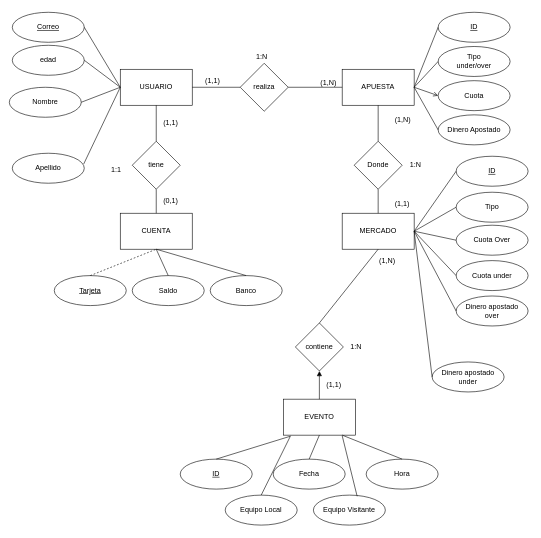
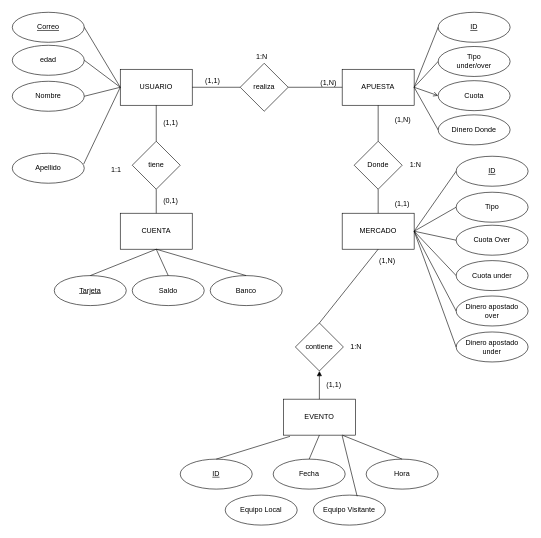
  <mxCell id="0" />
  <mxCell id="1" parent="0" />
  <mxCell id="2" value="USUARIO" style="rounded=0;whiteSpace=wrap;html=1;" vertex="1" parent="1"><mxGeometry x="200" y="115" width="120" height="60" as="geometry" /></mxCell>
  <mxCell id="3" value="tiene" style="rhombus;whiteSpace=wrap;html=1;" vertex="1" parent="1"><mxGeometry x="220" y="235" width="80" height="80" as="geometry" /></mxCell>
  <mxCell id="4" value="CUENTA" style="rounded=0;whiteSpace=wrap;html=1;" vertex="1" parent="1"><mxGeometry x="200" y="355" width="120" height="60" as="geometry" /></mxCell>
  <mxCell id="5" value="" style="endArrow=none;html=1;exitX=0.5;exitY=0;exitDx=0;exitDy=0;entryX=0.5;entryY=1;entryDx=0;entryDy=0;" edge="1" parent="1" source="3" target="2"><mxGeometry width="50" height="50" relative="1" as="geometry"><mxPoint x="430" y="265" as="sourcePoint" /><mxPoint x="480" y="215" as="targetPoint" /></mxGeometry></mxCell>
  <mxCell id="6" value="" style="endArrow=none;html=1;exitX=0.5;exitY=1;exitDx=0;exitDy=0;entryX=0.5;entryY=0;entryDx=0;entryDy=0;" edge="1" parent="1" source="3" target="4"><mxGeometry width="50" height="50" relative="1" as="geometry"><mxPoint x="270" y="245" as="sourcePoint" /><mxPoint x="260" y="345" as="targetPoint" /></mxGeometry></mxCell>
  <mxCell id="7" value="(0,1)" style="text;html=1;resizable=0;points=[];autosize=1;align=left;verticalAlign=top;spacingTop=-4;" vertex="1" parent="1"><mxGeometry x="270" y="325" width="40" height="20" as="geometry" /></mxCell>
  <mxCell id="8" value="(1,1)" style="text;html=1;resizable=0;points=[];autosize=1;align=left;verticalAlign=top;spacingTop=-4;" vertex="1" parent="1"><mxGeometry x="270" y="195" width="40" height="20" as="geometry" /></mxCell>
  <mxCell id="9" value="&lt;u&gt;Tarjeta&lt;/u&gt;" style="ellipse;whiteSpace=wrap;html=1;" vertex="1" parent="1"><mxGeometry y="459" width="120" height="50" as="geometry" x="90" /></mxCell>
  <mxCell id="10" value="Saldo" style="ellipse;whiteSpace=wrap;html=1;" vertex="1" parent="1"><mxGeometry x="220" y="459" width="120" height="50" as="geometry" /></mxCell>
- <mxCell id="11" value="" style="endArrow=none;html=1;exitX=0.5;exitY=0;exitDx=0;exitDy=0;entryX=0.5;entryY=1;entryDx=0;entryDy=0;dashed=1;" edge="1" parent="1" source="9" target="4"><mxGeometry width="50" height="50" relative="1" as="geometry"><mxPoint x="270" y="245" as="sourcePoint" /><mxPoint x="270" y="185" as="targetPoint" /></mxGeometry></mxCell>
+ <mxCell id="11" value="" style="endArrow=none;html=1;exitX=0.5;exitY=0;exitDx=0;exitDy=0;entryX=0.5;entryY=1;entryDx=0;entryDy=0;" edge="1" parent="1" source="9" target="4"><mxGeometry width="50" height="50" relative="1" as="geometry"><mxPoint x="270" y="245" as="sourcePoint" /><mxPoint x="270" y="185" as="targetPoint" /></mxGeometry></mxCell>
  <mxCell id="12" value="" style="endArrow=none;html=1;exitX=0.5;exitY=0;exitDx=0;exitDy=0;" edge="1" parent="1" source="10"><mxGeometry width="50" height="50" relative="1" as="geometry"><mxPoint x="160" y="469" as="sourcePoint" /><mxPoint x="260" y="415" as="targetPoint" /></mxGeometry></mxCell>
  <mxCell id="13" value="Banco" style="ellipse;whiteSpace=wrap;html=1;" vertex="1" parent="1"><mxGeometry x="350" y="459" width="120" height="50" as="geometry" /></mxCell>
  <mxCell id="14" value="" style="endArrow=none;html=1;exitX=0.5;exitY=0;exitDx=0;exitDy=0;" edge="1" parent="1" source="13"><mxGeometry width="50" height="50" relative="1" as="geometry"><mxPoint x="400" y="455" as="sourcePoint" /><mxPoint x="260" y="415" as="targetPoint" /></mxGeometry></mxCell>
  <mxCell id="15" value="&lt;u&gt;Correo&lt;/u&gt;" style="ellipse;whiteSpace=wrap;html=1;" vertex="1" parent="1"><mxGeometry x="20" y="20" width="120" height="50" as="geometry" /></mxCell>
- <mxCell id="16" value="Nombre" style="ellipse;whiteSpace=wrap;html=1;" vertex="1" parent="1"><mxGeometry x="15" y="145" width="120" height="50" as="geometry" /></mxCell>
+ <mxCell id="16" value="Nombre" style="ellipse;whiteSpace=wrap;html=1;" vertex="1" parent="1"><mxGeometry x="20" y="135" width="120" height="50" as="geometry" /></mxCell>
  <mxCell id="17" value="edad" style="ellipse;whiteSpace=wrap;html=1;" vertex="1" parent="1"><mxGeometry x="20" y="75" width="120" height="50" as="geometry" /></mxCell>
  <mxCell id="18" value="Apellido" style="ellipse;whiteSpace=wrap;html=1;" vertex="1" parent="1"><mxGeometry x="20" y="255" width="120" height="50" as="geometry" /></mxCell>
  <mxCell id="19" value="" style="endArrow=none;html=1;exitX=0;exitY=0.5;exitDx=0;exitDy=0;entryX=1;entryY=0.5;entryDx=0;entryDy=0;" edge="1" parent="1" source="2" target="15"><mxGeometry width="50" height="50" relative="1" as="geometry"><mxPoint x="270" y="245" as="sourcePoint" /><mxPoint x="270" y="185" as="targetPoint" /></mxGeometry></mxCell>
  <mxCell id="20" value="" style="endArrow=none;html=1;entryX=1;entryY=0.5;entryDx=0;entryDy=0;" edge="1" parent="1" target="17"><mxGeometry width="50" height="50" relative="1" as="geometry"><mxPoint x="200" y="145" as="sourcePoint" /><mxPoint x="150" y="55" as="targetPoint" /></mxGeometry></mxCell>
  <mxCell id="21" value="" style="endArrow=none;html=1;exitX=0;exitY=0.5;exitDx=0;exitDy=0;entryX=1;entryY=0.5;entryDx=0;entryDy=0;" edge="1" parent="1" source="2" target="16"><mxGeometry width="50" height="50" relative="1" as="geometry"><mxPoint x="220" y="165" as="sourcePoint" /><mxPoint x="160" y="65" as="targetPoint" /></mxGeometry></mxCell>
  <mxCell id="22" value="" style="endArrow=none;html=1;exitX=0;exitY=0.5;exitDx=0;exitDy=0;entryX=0.992;entryY=0.36;entryDx=0;entryDy=0;entryPerimeter=0;" edge="1" parent="1" source="2" target="18"><mxGeometry width="50" height="50" relative="1" as="geometry"><mxPoint x="230" y="175" as="sourcePoint" /><mxPoint x="170" y="75" as="targetPoint" /></mxGeometry></mxCell>
  <mxCell id="23" value="realiza" style="rhombus;whiteSpace=wrap;html=1;" vertex="1" parent="1"><mxGeometry x="400" y="105" width="80" height="80" as="geometry" /></mxCell>
  <mxCell id="24" value="APUESTA" style="rounded=0;whiteSpace=wrap;html=1;" vertex="1" parent="1"><mxGeometry x="570" y="115" width="120" height="60" as="geometry" /></mxCell>
  <mxCell id="25" value="" style="endArrow=none;html=1;exitX=0;exitY=0.5;exitDx=0;exitDy=0;entryX=1;entryY=0.5;entryDx=0;entryDy=0;" edge="1" parent="1" source="23" target="2"><mxGeometry width="50" height="50" relative="1" as="geometry"><mxPoint x="270" y="245" as="sourcePoint" /><mxPoint x="270" y="185" as="targetPoint" /></mxGeometry></mxCell>
  <mxCell id="26" value="" style="endArrow=none;html=1;exitX=1;exitY=0.5;exitDx=0;exitDy=0;entryX=0;entryY=0.5;entryDx=0;entryDy=0;" edge="1" parent="1" source="23" target="24"><mxGeometry width="50" height="50" relative="1" as="geometry"><mxPoint x="410" y="155" as="sourcePoint" /><mxPoint x="330" y="155" as="targetPoint" /></mxGeometry></mxCell>
  <mxCell id="27" value="(1,1)" style="text;html=1;resizable=0;points=[];autosize=1;align=left;verticalAlign=top;spacingTop=-4;" vertex="1" parent="1"><mxGeometry x="340" y="125" width="40" height="20" as="geometry" /></mxCell>
  <mxCell id="28" value="(1,N)" style="text;html=1;resizable=0;points=[];autosize=1;align=left;verticalAlign=top;spacingTop=-4;" vertex="1" parent="1"><mxGeometry x="532" y="127" width="40" height="20" as="geometry" /></mxCell>
  <mxCell id="29" value="1:1" style="text;html=1;resizable=0;points=[];autosize=1;align=left;verticalAlign=top;spacingTop=-4;" vertex="1" parent="1"><mxGeometry x="183" y="273" width="30" height="20" as="geometry" /></mxCell>
  <mxCell id="30" value="1:N" style="text;html=1;resizable=0;points=[];autosize=1;align=left;verticalAlign=top;spacingTop=-4;" vertex="1" parent="1"><mxGeometry x="425" y="85" width="30" height="20" as="geometry" /></mxCell>
  <mxCell id="31" value="&lt;u&gt;ID&lt;/u&gt;" style="ellipse;whiteSpace=wrap;html=1;" vertex="1" parent="1"><mxGeometry x="730" y="20" width="120" height="50" as="geometry" /></mxCell>
  <mxCell id="32" value="Tipo&lt;br&gt;under/over" style="ellipse;whiteSpace=wrap;html=1;" vertex="1" parent="1"><mxGeometry x="730" y="77" width="120" height="50" as="geometry" /></mxCell>
  <mxCell id="33" value="Cuota" style="ellipse;whiteSpace=wrap;html=1;" vertex="1" parent="1"><mxGeometry x="730" y="134" width="120" height="50" as="geometry" /></mxCell>
- <mxCell id="34" value="Dinero Apostado" style="ellipse;whiteSpace=wrap;html=1;" vertex="1" parent="1"><mxGeometry x="730" y="191" width="120" height="50" as="geometry" /></mxCell>
+ <mxCell id="34" value="Dinero Donde" style="ellipse;whiteSpace=wrap;html=1;" vertex="1" parent="1"><mxGeometry x="730" y="191" width="120" height="50" as="geometry" /></mxCell>
  <mxCell id="35" value="" style="endArrow=none;html=1;exitX=1;exitY=0.5;exitDx=0;exitDy=0;entryX=0;entryY=0.5;entryDx=0;entryDy=0;" edge="1" parent="1" source="24" target="31"><mxGeometry width="50" height="50" relative="1" as="geometry"><mxPoint x="490" y="155" as="sourcePoint" /><mxPoint x="580" y="155" as="targetPoint" /></mxGeometry></mxCell>
  <mxCell id="36" value="" style="endArrow=none;html=1;entryX=0;entryY=0.5;entryDx=0;entryDy=0;" edge="1" parent="1" target="32"><mxGeometry width="50" height="50" relative="1" as="geometry"><mxPoint x="690" y="145" as="sourcePoint" /><mxPoint x="740" y="55" as="targetPoint" /></mxGeometry></mxCell>
  <mxCell id="37" value="" style="endArrow=open;html=1;entryX=0;entryY=0.5;entryDx=0;entryDy=0;exitX=1;exitY=0.5;exitDx=0;exitDy=0;" edge="1" parent="1" source="24" target="33"><mxGeometry width="50" height="50" relative="1" as="geometry"><mxPoint x="700" y="155" as="sourcePoint" /><mxPoint x="740" y="112" as="targetPoint" /></mxGeometry></mxCell>
  <mxCell id="38" value="" style="endArrow=none;html=1;entryX=0;entryY=0.5;entryDx=0;entryDy=0;" edge="1" parent="1" target="34"><mxGeometry width="50" height="50" relative="1" as="geometry"><mxPoint x="690" y="145" as="sourcePoint" /><mxPoint x="750" y="122" as="targetPoint" /></mxGeometry></mxCell>
  <mxCell id="39" value="Donde" style="rhombus;whiteSpace=wrap;html=1;" vertex="1" parent="1"><mxGeometry x="590" y="235" width="80" height="80" as="geometry" /></mxCell>
  <mxCell id="40" value="MERCADO" style="rounded=0;whiteSpace=wrap;html=1;" vertex="1" parent="1"><mxGeometry x="570" y="355" width="120" height="60" as="geometry" /></mxCell>
  <mxCell id="41" value="" style="endArrow=none;html=1;exitX=0.5;exitY=1;exitDx=0;exitDy=0;entryX=0.5;entryY=0;entryDx=0;entryDy=0;" edge="1" parent="1" source="24" target="39"><mxGeometry width="50" height="50" relative="1" as="geometry"><mxPoint x="490" y="155" as="sourcePoint" /><mxPoint x="580" y="155" as="targetPoint" /></mxGeometry></mxCell>
  <mxCell id="42" value="" style="endArrow=none;html=1;entryX=0.5;entryY=1;entryDx=0;entryDy=0;exitX=0.5;exitY=0;exitDx=0;exitDy=0;" edge="1" parent="1" source="40" target="39"><mxGeometry width="50" height="50" relative="1" as="geometry"><mxPoint x="630" y="345" as="sourcePoint" /><mxPoint x="640" y="245" as="targetPoint" /></mxGeometry></mxCell>
  <mxCell id="43" value="(1,N)" style="text;html=1;resizable=0;points=[];autosize=1;align=left;verticalAlign=top;spacingTop=-4;" vertex="1" parent="1"><mxGeometry x="656" y="190" width="40" height="20" as="geometry" /></mxCell>
  <mxCell id="44" value="(1,1)" style="text;html=1;resizable=0;points=[];autosize=1;align=left;verticalAlign=top;spacingTop=-4;" vertex="1" parent="1"><mxGeometry x="656" y="330" width="40" height="20" as="geometry" /></mxCell>
  <mxCell id="45" value="1:N" style="text;html=1;resizable=0;points=[];autosize=1;align=left;verticalAlign=top;spacingTop=-4;" vertex="1" parent="1"><mxGeometry x="681" y="265" width="30" height="20" as="geometry" /></mxCell>
  <mxCell id="46" value="&lt;u&gt;ID&lt;/u&gt;" style="ellipse;whiteSpace=wrap;html=1;" vertex="1" parent="1"><mxGeometry x="760" y="260" width="120" height="50" as="geometry" /></mxCell>
  <mxCell id="47" value="Tipo" style="ellipse;whiteSpace=wrap;html=1;" vertex="1" parent="1"><mxGeometry x="760" y="320" width="120" height="50" as="geometry" /></mxCell>
  <mxCell id="48" value="Cuota Over" style="ellipse;whiteSpace=wrap;html=1;" vertex="1" parent="1"><mxGeometry x="760" y="375" width="120" height="50" as="geometry" /></mxCell>
  <mxCell id="49" value="Cuota under" style="ellipse;whiteSpace=wrap;html=1;" vertex="1" parent="1"><mxGeometry x="760" y="434" width="120" height="50" as="geometry" /></mxCell>
  <mxCell id="50" value="Dinero apostado&lt;br&gt;over" style="ellipse;whiteSpace=wrap;html=1;" vertex="1" parent="1"><mxGeometry x="760" y="493" width="120" height="50" as="geometry" /></mxCell>
- <mxCell id="51" value="Dinero apostado&lt;br&gt;under" style="ellipse;whiteSpace=wrap;html=1;" vertex="1" parent="1"><mxGeometry x="720" y="603" width="120" height="50" as="geometry" /></mxCell>
+ <mxCell id="51" value="Dinero apostado&lt;br&gt;under" style="ellipse;whiteSpace=wrap;html=1;" vertex="1" parent="1"><mxGeometry x="760" y="553" width="120" height="50" as="geometry" /></mxCell>
  <mxCell id="52" value="" style="endArrow=none;html=1;exitX=1;exitY=0.5;exitDx=0;exitDy=0;entryX=0;entryY=0.5;entryDx=0;entryDy=0;" edge="1" parent="1" source="40" target="46"><mxGeometry width="50" height="50" relative="1" as="geometry"><mxPoint x="700" y="155" as="sourcePoint" /><mxPoint x="740" y="55" as="targetPoint" /></mxGeometry></mxCell>
  <mxCell id="53" value="" style="endArrow=none;html=1;exitX=1;exitY=0.5;exitDx=0;exitDy=0;entryX=0;entryY=0.5;entryDx=0;entryDy=0;" edge="1" parent="1" source="40" target="47"><mxGeometry width="50" height="50" relative="1" as="geometry"><mxPoint x="700" y="395" as="sourcePoint" /><mxPoint x="770" y="295" as="targetPoint" /></mxGeometry></mxCell>
  <mxCell id="54" value="" style="endArrow=none;html=1;exitX=1;exitY=0.5;exitDx=0;exitDy=0;entryX=0;entryY=0.5;entryDx=0;entryDy=0;" edge="1" parent="1" source="40" target="48"><mxGeometry width="50" height="50" relative="1" as="geometry"><mxPoint x="700" y="395" as="sourcePoint" /><mxPoint x="770" y="355" as="targetPoint" /></mxGeometry></mxCell>
  <mxCell id="55" value="" style="endArrow=none;html=1;entryX=0;entryY=0.5;entryDx=0;entryDy=0;" edge="1" parent="1" target="49"><mxGeometry width="50" height="50" relative="1" as="geometry"><mxPoint x="690" y="385" as="sourcePoint" /><mxPoint x="780" y="365" as="targetPoint" /></mxGeometry></mxCell>
  <mxCell id="56" value="" style="endArrow=none;html=1;entryX=0;entryY=0.5;entryDx=0;entryDy=0;" edge="1" parent="1" target="50"><mxGeometry width="50" height="50" relative="1" as="geometry"><mxPoint x="690" y="385" as="sourcePoint" /><mxPoint x="790" y="375" as="targetPoint" /></mxGeometry></mxCell>
  <mxCell id="57" value="" style="endArrow=none;html=1;entryX=0;entryY=0.5;entryDx=0;entryDy=0;" edge="1" parent="1" target="51"><mxGeometry width="50" height="50" relative="1" as="geometry"><mxPoint x="690" y="385" as="sourcePoint" /><mxPoint x="800" y="385" as="targetPoint" /></mxGeometry></mxCell>
  <mxCell id="58" value="contiene" style="rhombus;whiteSpace=wrap;html=1;" vertex="1" parent="1"><mxGeometry x="492" y="538" width="80" height="80" as="geometry" /></mxCell>
  <mxCell id="59" value="EVENTO" style="rounded=0;whiteSpace=wrap;html=1;" vertex="1" parent="1"><mxGeometry x="472" y="665" width="120" height="60" as="geometry" /></mxCell>
  <mxCell id="60" value="&lt;u&gt;ID&lt;/u&gt;" style="ellipse;whiteSpace=wrap;html=1;" vertex="1" parent="1"><mxGeometry x="300" y="765" width="120" height="50" as="geometry" /></mxCell>
  <mxCell id="61" value="Fecha" style="ellipse;whiteSpace=wrap;html=1;" vertex="1" parent="1"><mxGeometry x="455" y="765" width="120" height="50" as="geometry" /></mxCell>
  <mxCell id="62" value="Hora" style="ellipse;whiteSpace=wrap;html=1;" vertex="1" parent="1"><mxGeometry x="610" y="765" width="120" height="50" as="geometry" /></mxCell>
  <mxCell id="63" value="Equipo Local" style="ellipse;whiteSpace=wrap;html=1;" vertex="1" parent="1"><mxGeometry x="375" y="825" width="120" height="50" as="geometry" /></mxCell>
  <mxCell id="64" value="Equipo Visitante" style="ellipse;whiteSpace=wrap;html=1;" vertex="1" parent="1"><mxGeometry x="522" y="825" width="120" height="50" as="geometry" /></mxCell>
  <mxCell id="65" value="" style="endArrow=none;html=1;entryX=0.5;entryY=0;entryDx=0;entryDy=0;exitX=0.5;exitY=1;exitDx=0;exitDy=0;" edge="1" parent="1" source="40" target="58"><mxGeometry width="50" height="50" relative="1" as="geometry"><mxPoint x="700" y="395" as="sourcePoint" /><mxPoint x="770" y="588" as="targetPoint" /></mxGeometry></mxCell>
  <mxCell id="66" value="" style="endArrow=block;html=1;entryX=0.5;entryY=1;entryDx=0;entryDy=0;exitX=0.5;exitY=0;exitDx=0;exitDy=0;" edge="1" parent="1" source="59" target="58"><mxGeometry width="50" height="50" relative="1" as="geometry"><mxPoint x="640" y="425" as="sourcePoint" /><mxPoint x="542" y="548" as="targetPoint" /></mxGeometry></mxCell>
  <mxCell id="67" value="" style="endArrow=none;html=1;entryX=0.092;entryY=1.033;entryDx=0;entryDy=0;exitX=0.5;exitY=0;exitDx=0;exitDy=0;entryPerimeter=0;" edge="1" parent="1" source="60" target="59"><mxGeometry width="50" height="50" relative="1" as="geometry"><mxPoint x="542" y="675" as="sourcePoint" /><mxPoint x="542" y="628" as="targetPoint" /></mxGeometry></mxCell>
  <mxCell id="68" value="" style="endArrow=none;html=1;entryX=0.5;entryY=1;entryDx=0;entryDy=0;exitX=0.5;exitY=0;exitDx=0;exitDy=0;" edge="1" parent="1" source="61" target="59"><mxGeometry width="50" height="50" relative="1" as="geometry"><mxPoint x="370" y="775" as="sourcePoint" /><mxPoint x="542" y="735" as="targetPoint" /></mxGeometry></mxCell>
  <mxCell id="69" value="" style="endArrow=none;html=1;entryX=0.5;entryY=0;entryDx=0;entryDy=0;" edge="1" parent="1" target="62"><mxGeometry width="50" height="50" relative="1" as="geometry"><mxPoint x="570" y="725" as="sourcePoint" /><mxPoint x="552" y="745" as="targetPoint" /></mxGeometry></mxCell>
- <mxCell id="70" value="" style="endArrow=none;html=1;entryX=0.5;entryY=0;entryDx=0;entryDy=0;exitX=0.1;exitY=1.017;exitDx=0;exitDy=0;exitPerimeter=0;" edge="1" parent="1" source="59" target="63"><mxGeometry width="50" height="50" relative="1" as="geometry"><mxPoint x="390" y="795" as="sourcePoint" /><mxPoint x="562" y="755" as="targetPoint" /></mxGeometry></mxCell>
  <mxCell id="71" value="" style="endArrow=none;html=1;entryX=0.817;entryY=1.017;entryDx=0;entryDy=0;exitX=0.608;exitY=0.04;exitDx=0;exitDy=0;entryPerimeter=0;exitPerimeter=0;" edge="1" parent="1" source="64" target="59"><mxGeometry width="50" height="50" relative="1" as="geometry"><mxPoint x="400" y="805" as="sourcePoint" /><mxPoint x="572" y="765" as="targetPoint" /></mxGeometry></mxCell>
  <mxCell id="72" value="(1,N)" style="text;html=1;resizable=0;points=[];autosize=1;align=left;verticalAlign=top;spacingTop=-4;" vertex="1" parent="1"><mxGeometry x="630" y="425" width="40" height="20" as="geometry" /></mxCell>
  <mxCell id="73" value="(1,1)" style="text;html=1;resizable=0;points=[];autosize=1;align=left;verticalAlign=top;spacingTop=-4;" vertex="1" parent="1"><mxGeometry x="542" y="631.5" width="40" height="20" as="geometry" /></mxCell>
  <mxCell id="74" value="1:N" style="text;html=1;resizable=0;points=[];autosize=1;align=left;verticalAlign=top;spacingTop=-4;" vertex="1" parent="1"><mxGeometry x="582" y="568" width="30" height="20" as="geometry" /></mxCell>
